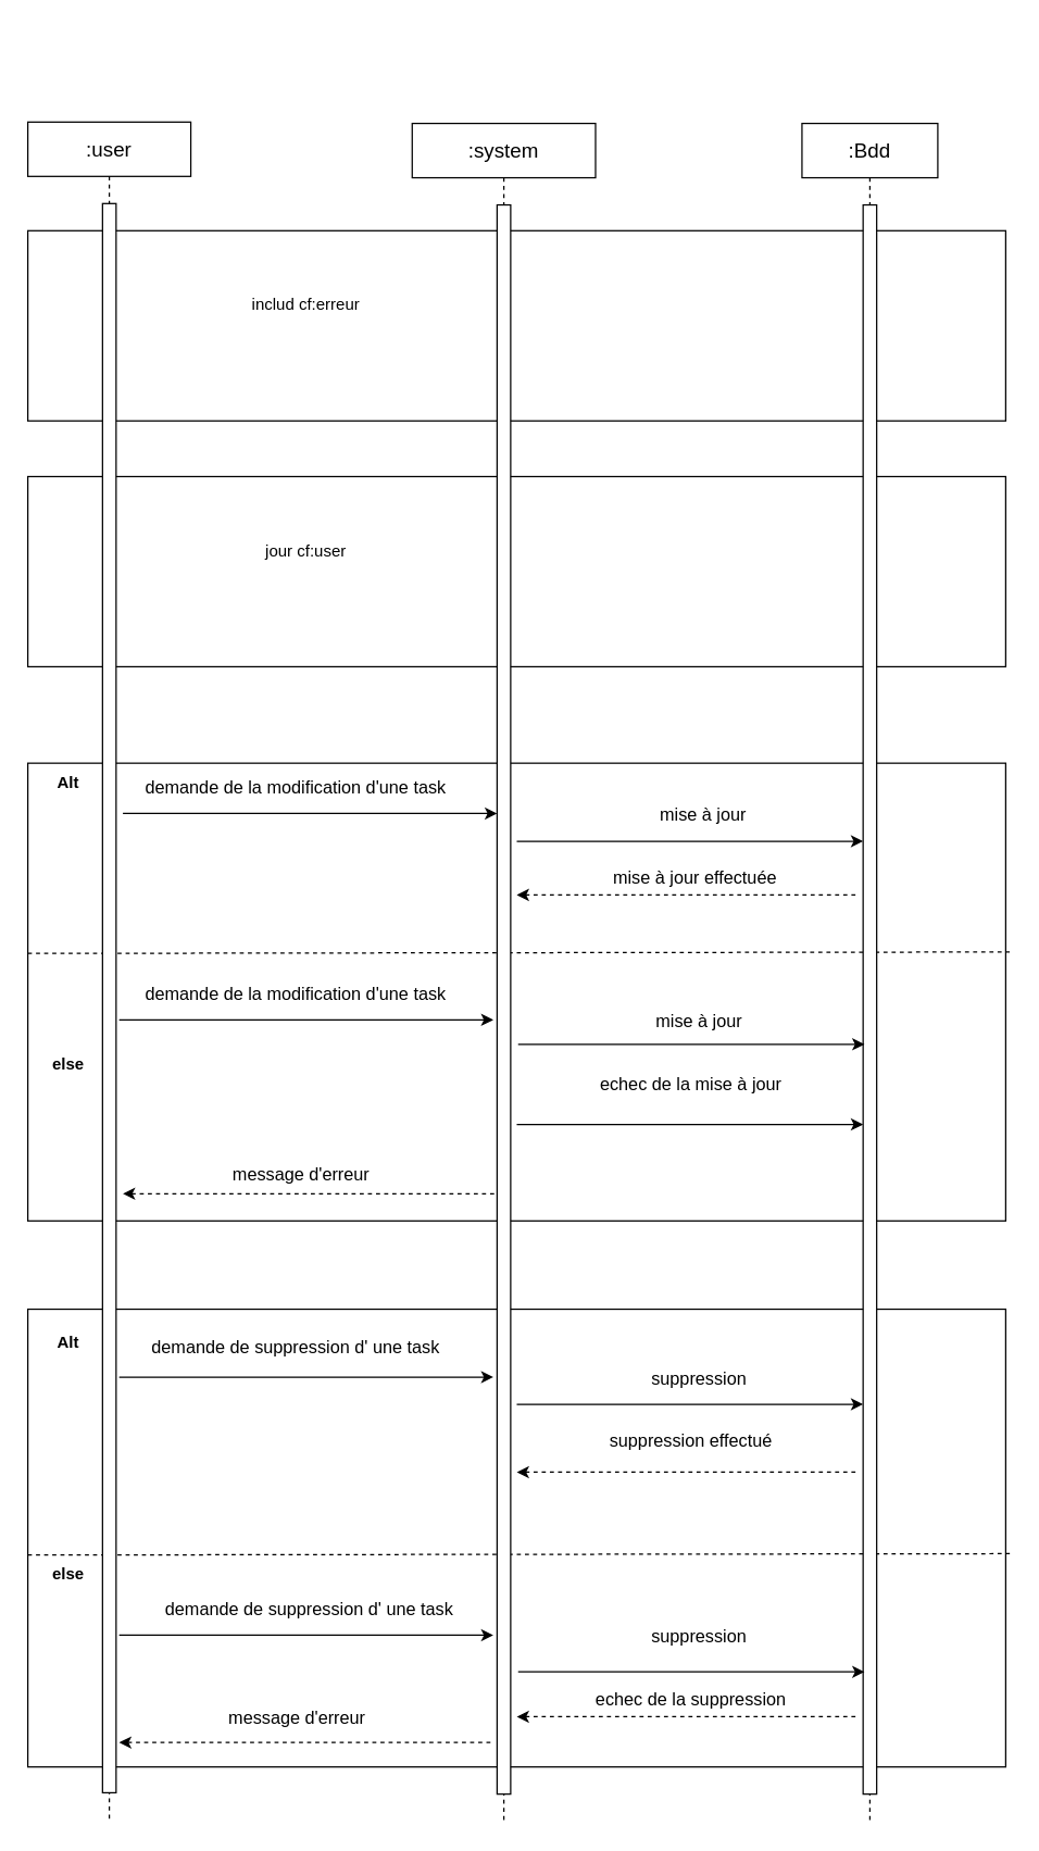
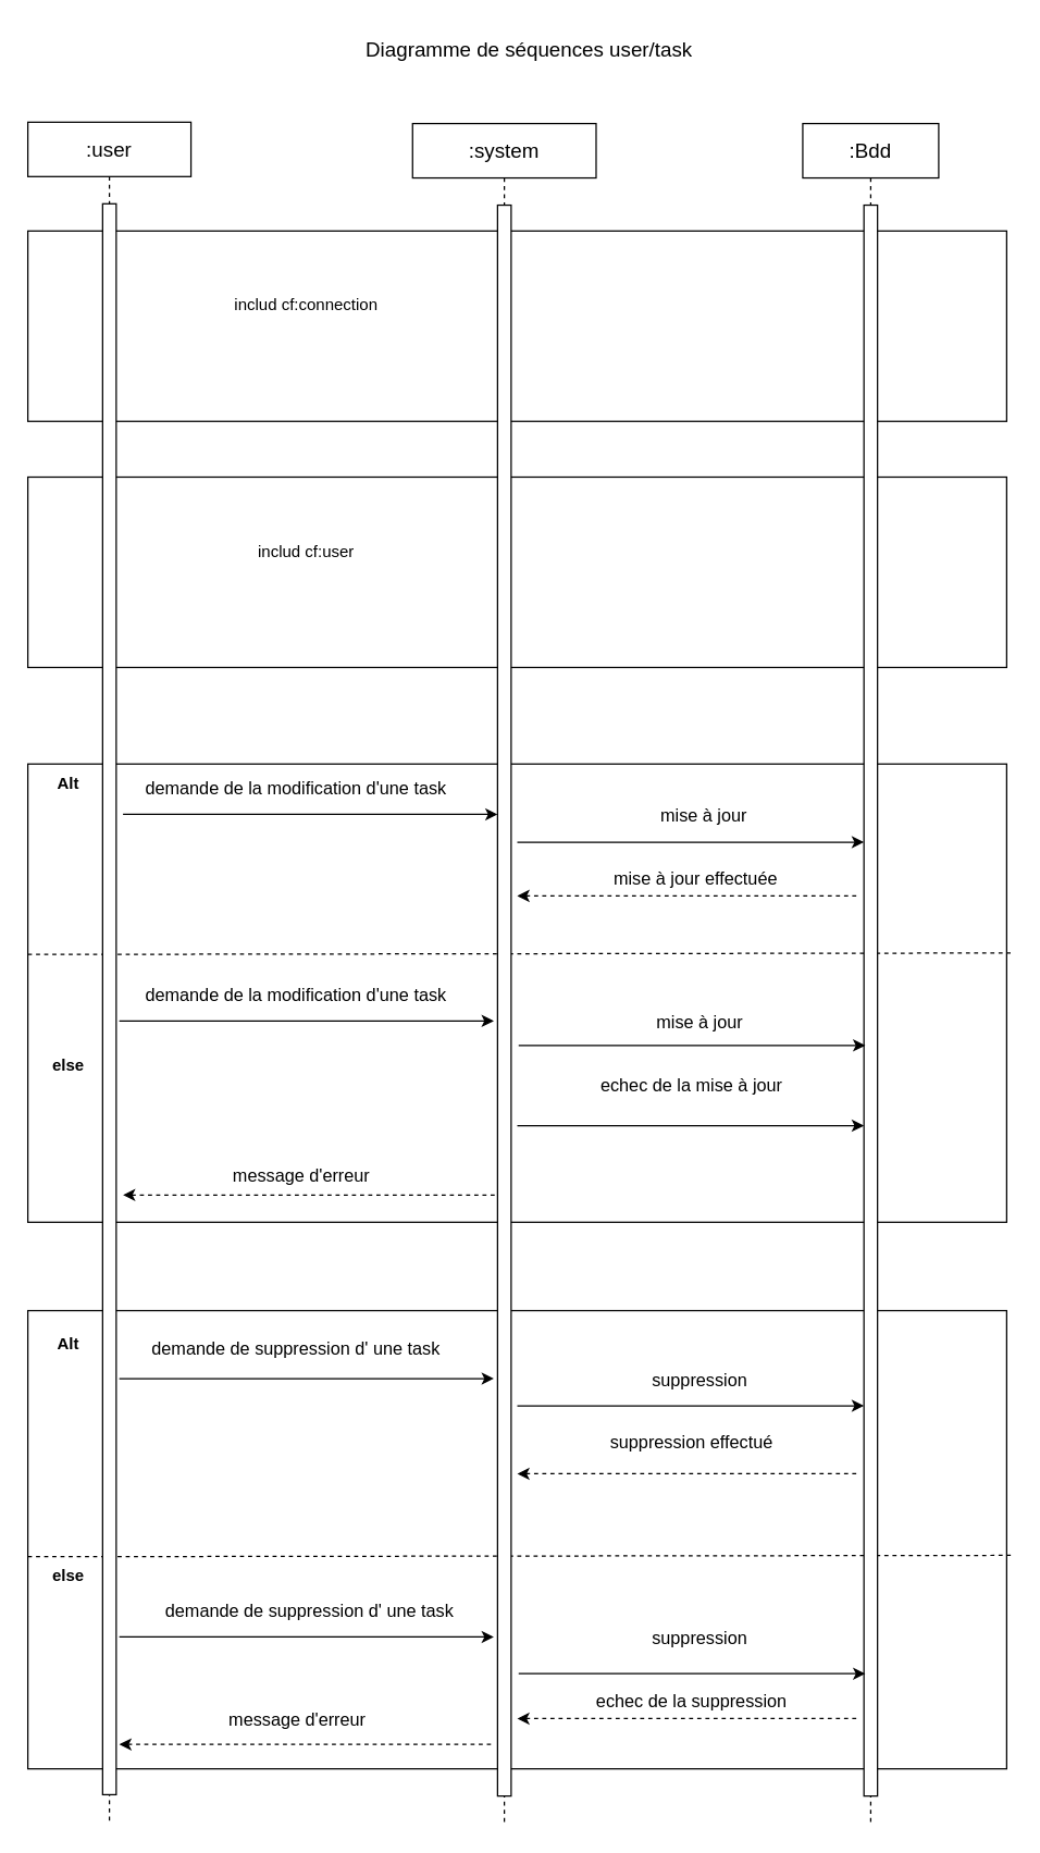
  <mxCell id="0" />
  <mxCell id="1" parent="0" />
  <mxCell id="2" value="" style="rounded=0;whiteSpace=wrap;html=1;" parent="1" vertex="1"><mxGeometry x="20" y="561" width="720" height="337" as="geometry" /></mxCell>
  <mxCell id="3" value="" style="endArrow=classic;html=1;rounded=0;" parent="1" edge="1"><mxGeometry width="50" height="50" relative="1" as="geometry"><mxPoint x="90" y="598" as="sourcePoint" /><mxPoint x="365.5" y="598" as="targetPoint" /></mxGeometry></mxCell>
  <mxCell id="4" value="&lt;span style=&quot;font-size: 13px;&quot;&gt;demande de la modification d'une task&lt;/span&gt;" style="edgeLabel;html=1;align=center;verticalAlign=middle;resizable=0;points=[];" parent="3" vertex="1" connectable="0"><mxGeometry x="-0.103" y="3" relative="1" as="geometry"><mxPoint x="2" y="-17" as="offset" /></mxGeometry></mxCell>
  <mxCell id="5" value="&lt;span style=&quot;font-size: 13px;&quot;&gt;mise à jour&lt;/span&gt;" style="edgeLabel;html=1;align=center;verticalAlign=middle;resizable=0;points=[];" parent="3" vertex="1" connectable="0"><mxGeometry x="-0.103" y="3" relative="1" as="geometry"><mxPoint x="302" y="3" as="offset" /></mxGeometry></mxCell>
  <mxCell id="6" value="&lt;span style=&quot;font-size: 13px;&quot;&gt;mise à jour effectuée&lt;/span&gt;" style="edgeLabel;html=1;align=center;verticalAlign=middle;resizable=0;points=[];" parent="3" vertex="1" connectable="0"><mxGeometry x="-0.103" y="3" relative="1" as="geometry"><mxPoint x="296" y="49" as="offset" /></mxGeometry></mxCell>
  <mxCell id="7" value="&lt;span style=&quot;font-size: 13px;&quot;&gt;message d'erreur&lt;/span&gt;" style="edgeLabel;html=1;align=center;verticalAlign=middle;resizable=0;points=[];" parent="3" vertex="1" connectable="0"><mxGeometry x="-0.103" y="3" relative="1" as="geometry"><mxPoint x="6" y="268" as="offset" /></mxGeometry></mxCell>
  <mxCell id="8" value="" style="endArrow=classic;html=1;rounded=0;" parent="1" edge="1"><mxGeometry width="50" height="50" relative="1" as="geometry"><mxPoint x="380" y="618.5" as="sourcePoint" /><mxPoint x="635" y="618.5" as="targetPoint" /><Array as="points"><mxPoint x="465" y="618.5" /></Array></mxGeometry></mxCell>
  <mxCell id="9" value="" style="endArrow=none;dashed=1;html=1;rounded=0;startArrow=classic;startFill=1;" parent="1" edge="1"><mxGeometry width="50" height="50" relative="1" as="geometry"><mxPoint x="380" y="658" as="sourcePoint" /><mxPoint x="630" y="658" as="targetPoint" /></mxGeometry></mxCell>
  <mxCell id="10" value="" style="endArrow=classic;html=1;rounded=0;" parent="1" edge="1"><mxGeometry width="50" height="50" relative="1" as="geometry"><mxPoint x="87.25" y="750" as="sourcePoint" /><mxPoint x="362.75" y="750" as="targetPoint" /></mxGeometry></mxCell>
  <mxCell id="11" value="&lt;span style=&quot;font-size: 13px;&quot;&gt;demande de la modification d'une task&lt;/span&gt;" style="edgeLabel;html=1;align=center;verticalAlign=middle;resizable=0;points=[];" parent="10" vertex="1" connectable="0"><mxGeometry x="-0.103" y="3" relative="1" as="geometry"><mxPoint x="5" y="-17" as="offset" /></mxGeometry></mxCell>
  <mxCell id="12" value="&lt;span style=&quot;font-size: 13px;&quot;&gt;mise à jour&lt;/span&gt;" style="edgeLabel;html=1;align=center;verticalAlign=middle;resizable=0;points=[];" parent="10" vertex="1" connectable="0"><mxGeometry x="-0.103" y="3" relative="1" as="geometry"><mxPoint x="302" y="3" as="offset" /></mxGeometry></mxCell>
  <mxCell id="13" value="&lt;span style=&quot;font-size: 13px;&quot;&gt;echec de la mise à jour&lt;/span&gt;" style="edgeLabel;html=1;align=center;verticalAlign=middle;resizable=0;points=[];" parent="10" vertex="1" connectable="0"><mxGeometry x="-0.103" y="3" relative="1" as="geometry"><mxPoint x="296" y="49" as="offset" /></mxGeometry></mxCell>
  <mxCell id="14" value="" style="endArrow=none;dashed=1;html=1;rounded=0;entryX=1.004;entryY=0.611;entryDx=0;entryDy=0;entryPerimeter=0;" parent="1" edge="1"><mxGeometry width="50" height="50" relative="1" as="geometry"><mxPoint x="20" y="701.09" as="sourcePoint" /><mxPoint x="742.88" y="699.997" as="targetPoint" /></mxGeometry></mxCell>
+ <mxCell id="15" value="&lt;font style=&quot;font-size: 15px;&quot;&gt;Diagramme de séquences user/task&lt;/font&gt;" style="text;html=1;align=center;verticalAlign=middle;whiteSpace=wrap;rounded=0;" parent="1" vertex="1"><mxGeometry x="240.5" width="295.5" height="30" as="geometry" y="20" /></mxCell>
  <mxCell id="16" value="" style="endArrow=classic;html=1;rounded=0;" parent="1" edge="1"><mxGeometry width="50" height="50" relative="1" as="geometry"><mxPoint x="380" y="827" as="sourcePoint" /><mxPoint x="635" y="827" as="targetPoint" /></mxGeometry></mxCell>
  <mxCell id="17" value="" style="endArrow=none;dashed=1;html=1;rounded=0;startArrow=classic;startFill=1;" parent="1" edge="1"><mxGeometry width="50" height="50" relative="1" as="geometry"><mxPoint x="90" y="878" as="sourcePoint" /><mxPoint x="365.5" y="878" as="targetPoint" /></mxGeometry></mxCell>
  <mxCell id="18" value="&lt;b&gt;else&lt;/b&gt;" style="text;html=1;align=center;verticalAlign=middle;whiteSpace=wrap;rounded=0;" parent="1" vertex="1"><mxGeometry x="20" y="768" width="60" height="30" as="geometry" /></mxCell>
  <mxCell id="19" value="&lt;b&gt;Alt&lt;/b&gt;" style="text;html=1;align=center;verticalAlign=middle;whiteSpace=wrap;rounded=0;" parent="1" vertex="1"><mxGeometry x="20" y="561" width="60" height="30" as="geometry" /></mxCell>
  <mxCell id="20" value="" style="rounded=0;whiteSpace=wrap;html=1;" parent="1" vertex="1"><mxGeometry x="20" y="169" width="720" height="140" as="geometry" /></mxCell>
- <mxCell id="21" value="includ cf:erreur" style="text;html=1;align=center;verticalAlign=middle;whiteSpace=wrap;rounded=0;" parent="1" vertex="1"><mxGeometry x="110" y="209" width="230" height="30" as="geometry" /></mxCell>
+ <mxCell id="21" value="includ cf:connection" style="text;html=1;align=center;verticalAlign=middle;whiteSpace=wrap;rounded=0;" parent="1" vertex="1"><mxGeometry x="110" y="209" width="230" height="30" as="geometry" /></mxCell>
  <mxCell id="22" value="" style="rounded=0;whiteSpace=wrap;html=1;" parent="1" vertex="1"><mxGeometry x="20" y="963" width="720" height="337" as="geometry" /></mxCell>
  <mxCell id="23" value="&lt;b&gt;Alt&lt;/b&gt;" style="text;html=1;align=center;verticalAlign=middle;whiteSpace=wrap;rounded=0;" parent="1" vertex="1"><mxGeometry x="20" y="973" width="60" height="30" as="geometry" /></mxCell>
  <mxCell id="24" value="" style="endArrow=classic;html=1;rounded=0;" parent="1" edge="1"><mxGeometry width="50" height="50" relative="1" as="geometry"><mxPoint x="87.25" y="1013" as="sourcePoint" /><mxPoint x="362.75" y="1013" as="targetPoint" /></mxGeometry></mxCell>
  <mxCell id="25" value="&lt;span style=&quot;font-size: 13px;&quot;&gt;demande de suppression d' une task&lt;/span&gt;" style="edgeLabel;html=1;align=center;verticalAlign=middle;resizable=0;points=[];" parent="24" vertex="1" connectable="0"><mxGeometry x="-0.103" y="3" relative="1" as="geometry"><mxPoint x="5" y="-20" as="offset" /></mxGeometry></mxCell>
  <mxCell id="26" value="&lt;span style=&quot;font-size: 13px;&quot;&gt;suppression&lt;/span&gt;" style="edgeLabel;html=1;align=center;verticalAlign=middle;resizable=0;points=[];" parent="24" vertex="1" connectable="0"><mxGeometry x="-0.103" y="3" relative="1" as="geometry"><mxPoint x="302" y="3" as="offset" /></mxGeometry></mxCell>
  <mxCell id="27" value="&lt;span style=&quot;font-size: 13px;&quot;&gt;suppression effectué&lt;/span&gt;" style="edgeLabel;html=1;align=center;verticalAlign=middle;resizable=0;points=[];" parent="24" vertex="1" connectable="0"><mxGeometry x="-0.103" y="3" relative="1" as="geometry"><mxPoint x="296" y="49" as="offset" /></mxGeometry></mxCell>
  <mxCell id="28" value="&lt;span style=&quot;font-size: 13px;&quot;&gt;message d'erreur&lt;/span&gt;" style="edgeLabel;html=1;align=center;verticalAlign=middle;resizable=0;points=[];" parent="24" vertex="1" connectable="0"><mxGeometry x="-0.103" y="3" relative="1" as="geometry"><mxPoint x="6" y="253" as="offset" /></mxGeometry></mxCell>
  <mxCell id="29" value="" style="endArrow=classic;html=1;rounded=0;" parent="1" edge="1"><mxGeometry width="50" height="50" relative="1" as="geometry"><mxPoint x="380" y="1033" as="sourcePoint" /><mxPoint x="635" y="1033" as="targetPoint" /><Array as="points"><mxPoint x="465" y="1033" /></Array></mxGeometry></mxCell>
  <mxCell id="30" value="" style="endArrow=none;dashed=1;html=1;rounded=0;startArrow=classic;startFill=1;" parent="1" edge="1"><mxGeometry width="50" height="50" relative="1" as="geometry"><mxPoint x="380" y="1083" as="sourcePoint" /><mxPoint x="630" y="1083" as="targetPoint" /></mxGeometry></mxCell>
  <mxCell id="31" value="" style="endArrow=none;dashed=1;html=1;rounded=0;entryX=1.004;entryY=0.611;entryDx=0;entryDy=0;entryPerimeter=0;" parent="1" edge="1"><mxGeometry width="50" height="50" relative="1" as="geometry"><mxPoint x="20" y="1144" as="sourcePoint" /><mxPoint x="743" y="1143" as="targetPoint" /></mxGeometry></mxCell>
  <mxCell id="32" value="" style="endArrow=classic;html=1;rounded=0;" parent="1" edge="1"><mxGeometry width="50" height="50" relative="1" as="geometry"><mxPoint x="87.25" y="1203" as="sourcePoint" /><mxPoint x="362.75" y="1203" as="targetPoint" /></mxGeometry></mxCell>
  <mxCell id="33" value="&lt;span style=&quot;font-size: 13px;&quot;&gt;demande de suppression d' une task&lt;/span&gt;" style="edgeLabel;html=1;align=center;verticalAlign=middle;resizable=0;points=[];" parent="32" vertex="1" connectable="0"><mxGeometry x="-0.103" y="3" relative="1" as="geometry"><mxPoint x="15" y="-17" as="offset" /></mxGeometry></mxCell>
  <mxCell id="34" value="&lt;span style=&quot;font-size: 13px;&quot;&gt;suppression&lt;/span&gt;" style="edgeLabel;html=1;align=center;verticalAlign=middle;resizable=0;points=[];" parent="32" vertex="1" connectable="0"><mxGeometry x="-0.103" y="3" relative="1" as="geometry"><mxPoint x="302" y="3" as="offset" /></mxGeometry></mxCell>
  <mxCell id="35" value="&lt;span style=&quot;font-size: 13px;&quot;&gt;echec de la suppression&lt;/span&gt;" style="edgeLabel;html=1;align=center;verticalAlign=middle;resizable=0;points=[];" parent="32" vertex="1" connectable="0"><mxGeometry x="-0.103" y="3" relative="1" as="geometry"><mxPoint x="296" y="49" as="offset" /></mxGeometry></mxCell>
  <mxCell id="36" value="" style="endArrow=none;dashed=1;html=1;rounded=0;startArrow=classic;startFill=1;" parent="1" edge="1"><mxGeometry width="50" height="50" relative="1" as="geometry"><mxPoint x="87.25" y="1282" as="sourcePoint" /><mxPoint x="362.75" y="1282" as="targetPoint" /></mxGeometry></mxCell>
  <mxCell id="37" value="" style="endArrow=none;dashed=1;html=1;rounded=0;startArrow=classic;startFill=1;" parent="1" edge="1"><mxGeometry width="50" height="50" relative="1" as="geometry"><mxPoint x="380" y="1263" as="sourcePoint" /><mxPoint x="630" y="1263" as="targetPoint" /></mxGeometry></mxCell>
  <mxCell id="38" value="&lt;b&gt;else&lt;/b&gt;" style="text;html=1;align=center;verticalAlign=middle;whiteSpace=wrap;rounded=0;" parent="1" vertex="1"><mxGeometry x="20" y="1143" width="60" height="30" as="geometry" /></mxCell>
  <mxCell id="39" value="" style="rounded=0;whiteSpace=wrap;html=1;" parent="1" vertex="1"><mxGeometry x="20" y="350" width="720" height="140" as="geometry" /></mxCell>
  <mxCell id="40" value="&lt;font style=&quot;font-size: 15px;&quot;&gt;:user&lt;/font&gt;" style="shape=umlLifeline;perimeter=lifelinePerimeter;whiteSpace=wrap;html=1;container=0;dropTarget=0;collapsible=0;recursiveResize=0;outlineConnect=0;portConstraint=eastwest;newEdgeStyle={&quot;edgeStyle&quot;:&quot;elbowEdgeStyle&quot;,&quot;elbow&quot;:&quot;vertical&quot;,&quot;curved&quot;:0,&quot;rounded&quot;:0};" parent="1" vertex="1"><mxGeometry x="20" y="89" width="120" height="1251" as="geometry" /></mxCell>
  <mxCell id="41" value="" style="html=1;points=[];perimeter=orthogonalPerimeter;outlineConnect=0;targetShapes=umlLifeline;portConstraint=eastwest;newEdgeStyle={&quot;edgeStyle&quot;:&quot;elbowEdgeStyle&quot;,&quot;elbow&quot;:&quot;vertical&quot;,&quot;curved&quot;:0,&quot;rounded&quot;:0};" parent="40" vertex="1"><mxGeometry x="55" y="60" width="10" height="1170" as="geometry" /></mxCell>
  <mxCell id="42" value="&lt;font style=&quot;font-size: 15px;&quot;&gt;:system&lt;/font&gt;" style="shape=umlLifeline;perimeter=lifelinePerimeter;whiteSpace=wrap;html=1;container=0;dropTarget=0;collapsible=0;recursiveResize=0;outlineConnect=0;portConstraint=eastwest;newEdgeStyle={&quot;edgeStyle&quot;:&quot;elbowEdgeStyle&quot;,&quot;elbow&quot;:&quot;vertical&quot;,&quot;curved&quot;:0,&quot;rounded&quot;:0};" parent="1" vertex="1"><mxGeometry x="303" y="90" width="135" height="1250" as="geometry" /></mxCell>
  <mxCell id="43" value="" style="html=1;points=[];perimeter=orthogonalPerimeter;outlineConnect=0;targetShapes=umlLifeline;portConstraint=eastwest;newEdgeStyle={&quot;edgeStyle&quot;:&quot;elbowEdgeStyle&quot;,&quot;elbow&quot;:&quot;vertical&quot;,&quot;curved&quot;:0,&quot;rounded&quot;:0};" parent="42" vertex="1"><mxGeometry x="62.5" y="60" width="10" height="1170" as="geometry" /></mxCell>
  <mxCell id="44" value="&lt;font style=&quot;font-size: 15px;&quot;&gt;:Bdd&lt;/font&gt;" style="shape=umlLifeline;perimeter=lifelinePerimeter;whiteSpace=wrap;html=1;container=0;dropTarget=0;collapsible=0;recursiveResize=0;outlineConnect=0;portConstraint=eastwest;newEdgeStyle={&quot;edgeStyle&quot;:&quot;elbowEdgeStyle&quot;,&quot;elbow&quot;:&quot;vertical&quot;,&quot;curved&quot;:0,&quot;rounded&quot;:0};" parent="1" vertex="1"><mxGeometry x="590" y="90" width="100" height="1250" as="geometry" /></mxCell>
  <mxCell id="45" value="" style="html=1;points=[];perimeter=orthogonalPerimeter;outlineConnect=0;targetShapes=umlLifeline;portConstraint=eastwest;newEdgeStyle={&quot;edgeStyle&quot;:&quot;elbowEdgeStyle&quot;,&quot;elbow&quot;:&quot;vertical&quot;,&quot;curved&quot;:0,&quot;rounded&quot;:0};" parent="44" vertex="1"><mxGeometry x="45" y="60" width="10" height="1170" as="geometry" /></mxCell>
- <mxCell id="46" value="jour cf:user" style="text;html=1;align=center;verticalAlign=middle;whiteSpace=wrap;rounded=0;" parent="1" vertex="1"><mxGeometry x="110" y="390" width="230" height="30" as="geometry" /></mxCell>
+ <mxCell id="46" value="includ cf:user" style="text;html=1;align=center;verticalAlign=middle;whiteSpace=wrap;rounded=0;" parent="1" vertex="1"><mxGeometry x="110" y="390" width="230" height="30" as="geometry" /></mxCell>
  <mxCell id="47" value="" style="endArrow=classic;html=1;rounded=0;" parent="1" edge="1"><mxGeometry width="50" height="50" relative="1" as="geometry"><mxPoint x="381" y="768" as="sourcePoint" /><mxPoint x="636" y="768" as="targetPoint" /><Array as="points"><mxPoint x="466" y="768" /></Array></mxGeometry></mxCell>
  <mxCell id="48" value="" style="endArrow=classic;html=1;rounded=0;" parent="1" edge="1"><mxGeometry width="50" height="50" relative="1" as="geometry"><mxPoint x="381" y="1230" as="sourcePoint" /><mxPoint x="636" y="1230" as="targetPoint" /><Array as="points"><mxPoint x="466" y="1230" /></Array></mxGeometry></mxCell>
